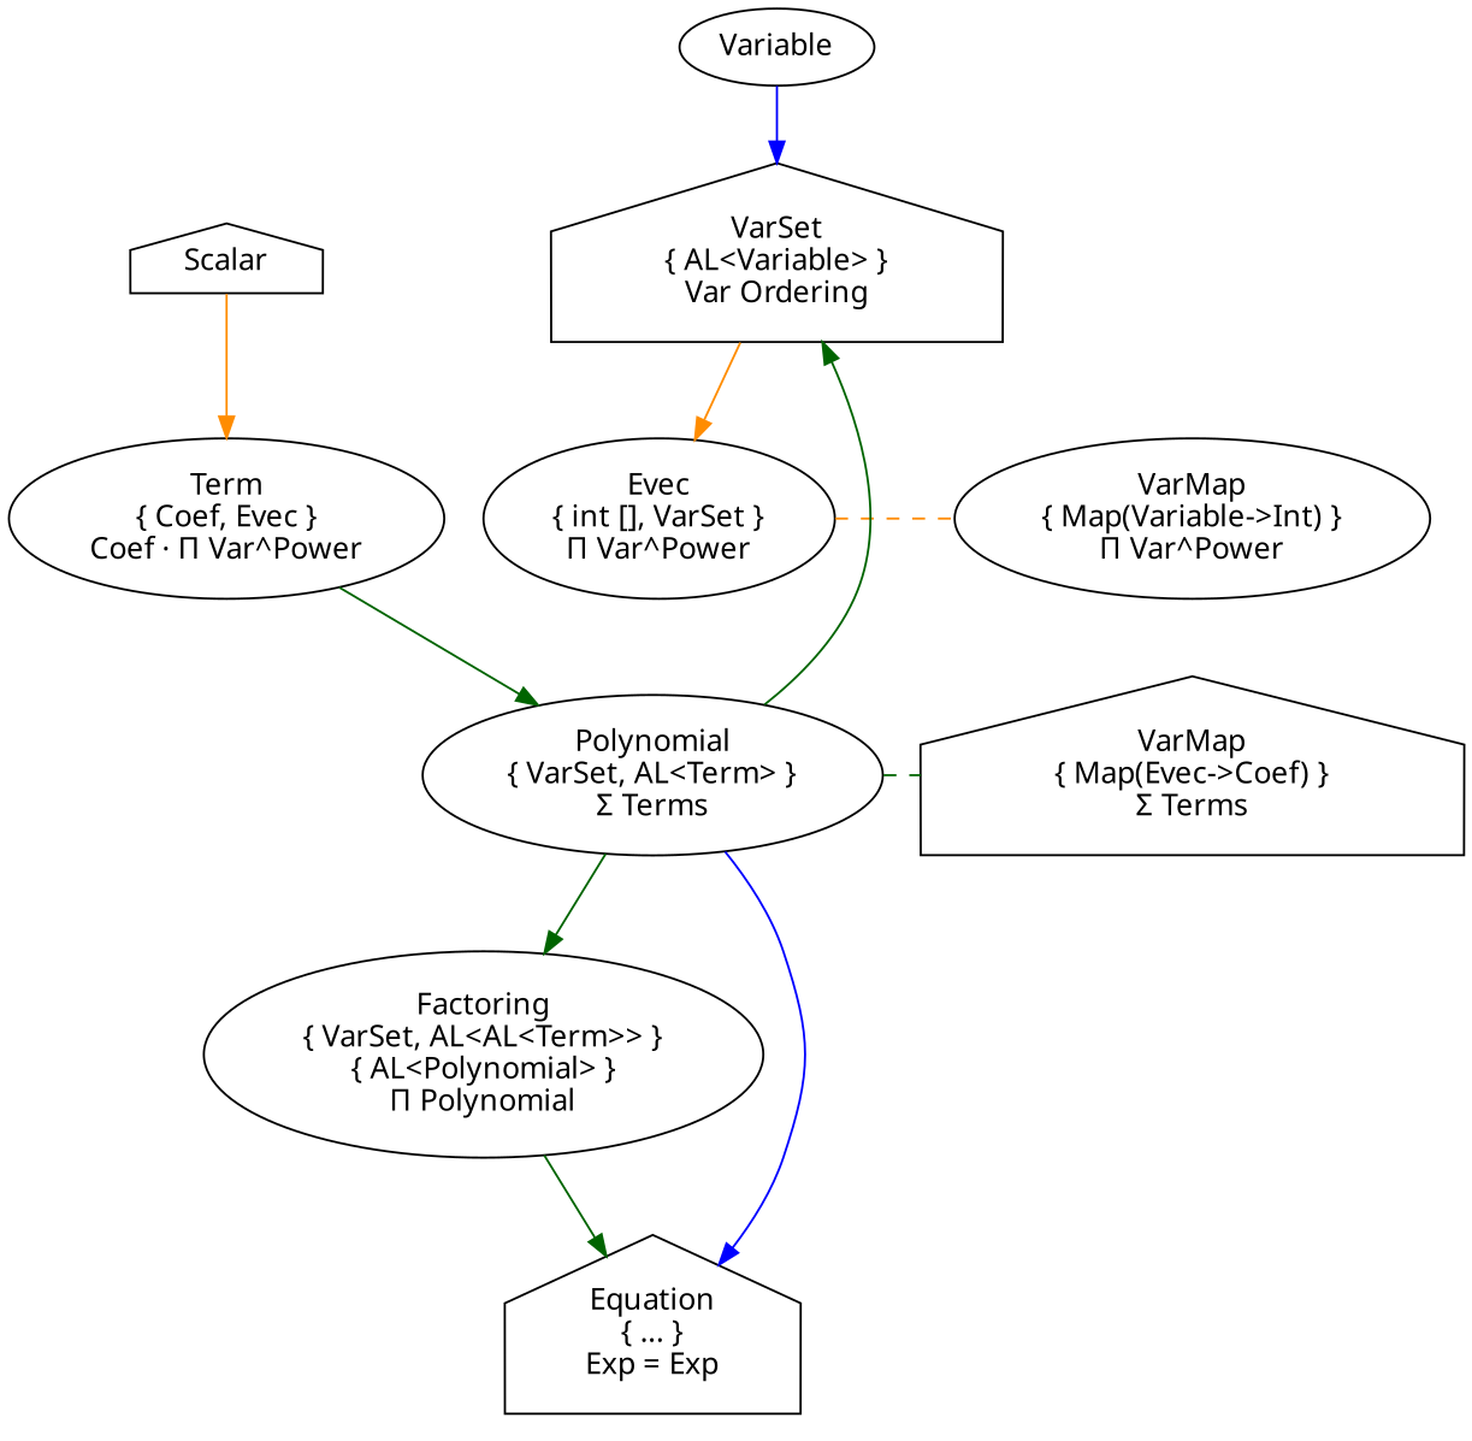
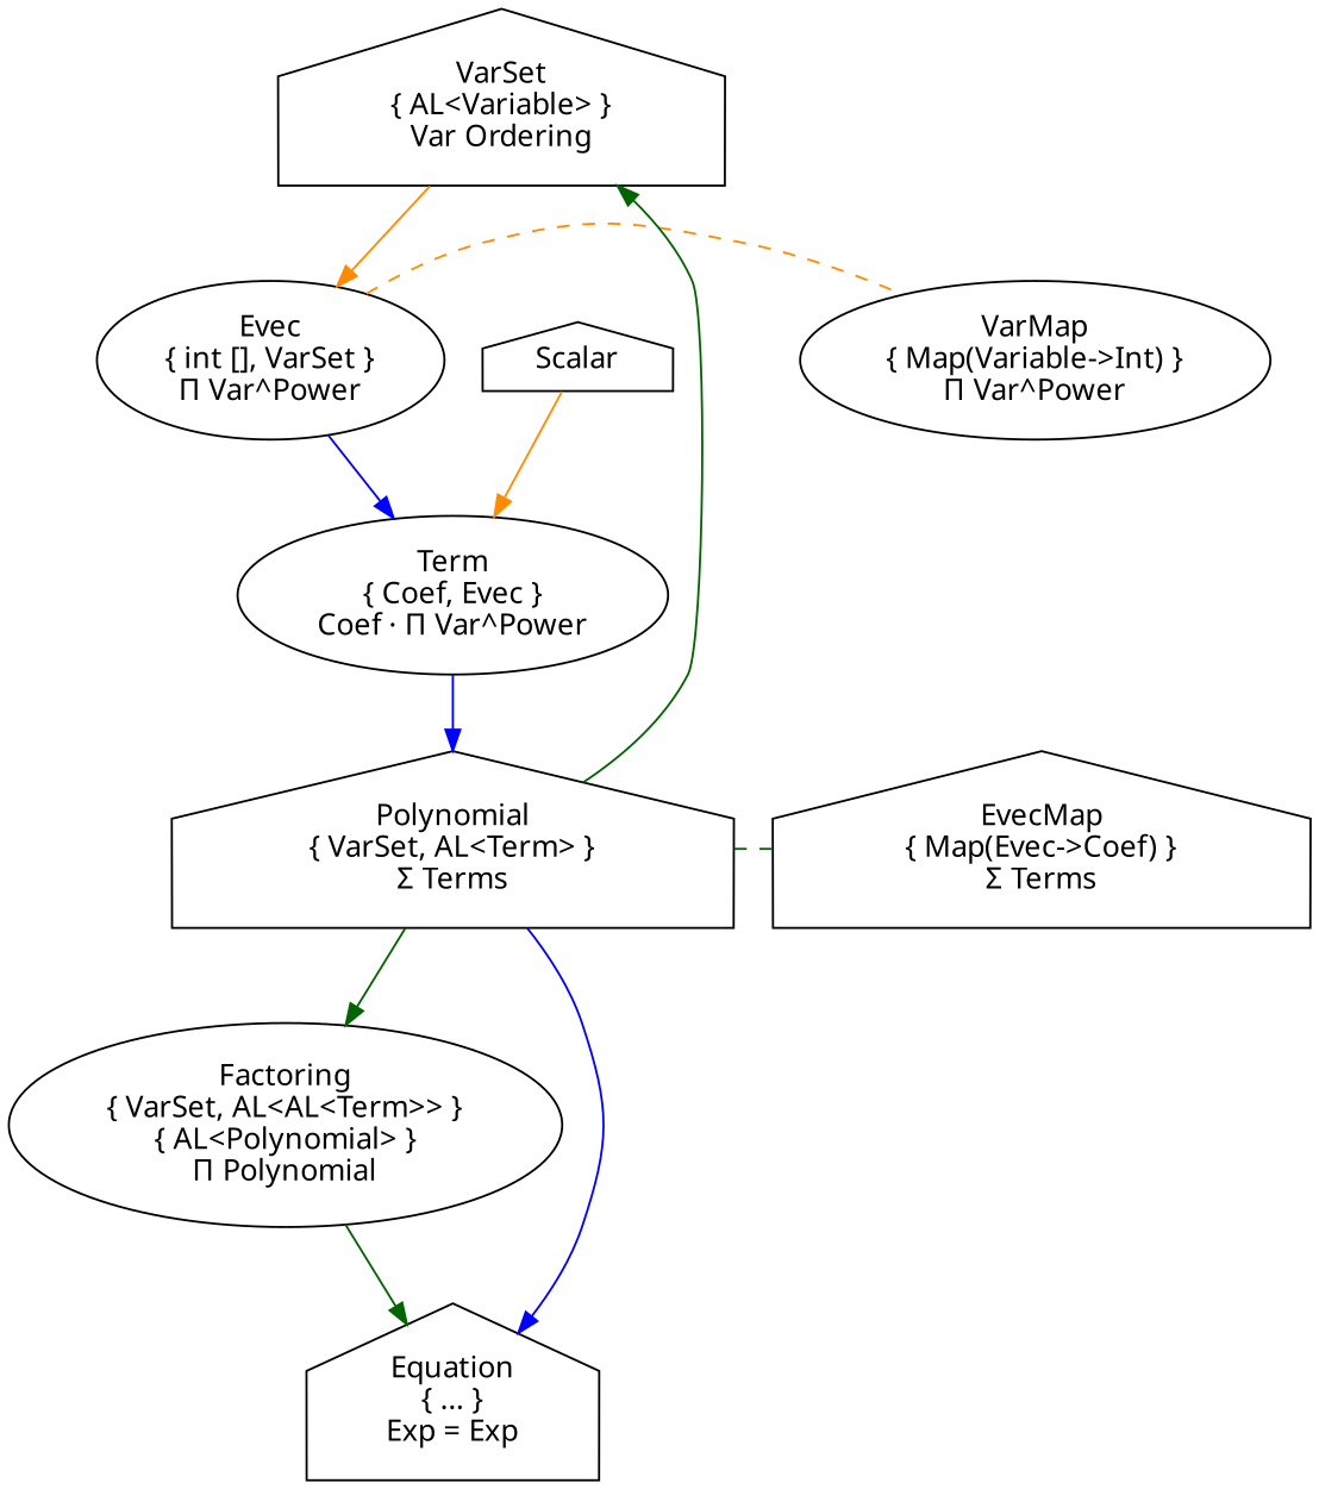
  digraph {
    fontname="Noto Sans"
    node [fontname="Noto Sans" shape=ellipse]
    edge [color=darkgreen fontname="Noto Sans"]
    n1 [label="Evec\n{ int [], VarSet }\nΠ Var^Power"]
    n2 [label="VarMap\n{ Map(Variable->Int) }\nΠ Var^Power"]
-   n3 [label="Polynomial\n{ VarSet, AL<Term> }\nΣ Terms"]
-   n4 [label="VarMap\n{ Map(Evec->Coef) }\nΣ Terms" shape=house]
+   n3 [label="Polynomial\n{ VarSet, AL<Term> }\nΣ Terms" shape=house]
+   n4 [label="EvecMap\n{ Map(Evec->Coef) }\nΣ Terms" shape=house]
    n5 [label="Term\n{ Coef, Evec }\nCoef · Π Var^Power"]
    n6 [label="Factoring\n{ VarSet, AL<AL<Term>> }\n{ AL<Polynomial> }\nΠ Polynomial"]
    n7 [label="Equation\n{ ... }\nExp = Exp" shape=house]
    Scalar [shape=house]
    n9 [label="VarSet\n{ AL<Variable> }\nVar Ordering" shape=house]
-   Variable
    subgraph sub_1 {
      rank=same
      n1
      n2
    }
    subgraph sub_2 {
      rank=same
      n3
      n4
    }
    n1 -> n2 [color=darkorange dir=none style=dashed]
+   n1 -> n5 [color=blue weight=1]
    n2 -> n4 [style=invis weight=1 color=""]
    n3 -> n4 [dir=none style=dashed]
    n3 -> n6
    n3 -> n7 [color=blue]
-   n5 -> n3 [weight=1]
+   n5 -> n3 [color=blue weight=1]
    n6 -> n7
    Scalar -> n5 [color=darkorange weight=1]
    n9 -> n1 [color=darkorange]
    n9 -> n3 [dir=back]
-   Variable -> n9 [color=blue]
  }
